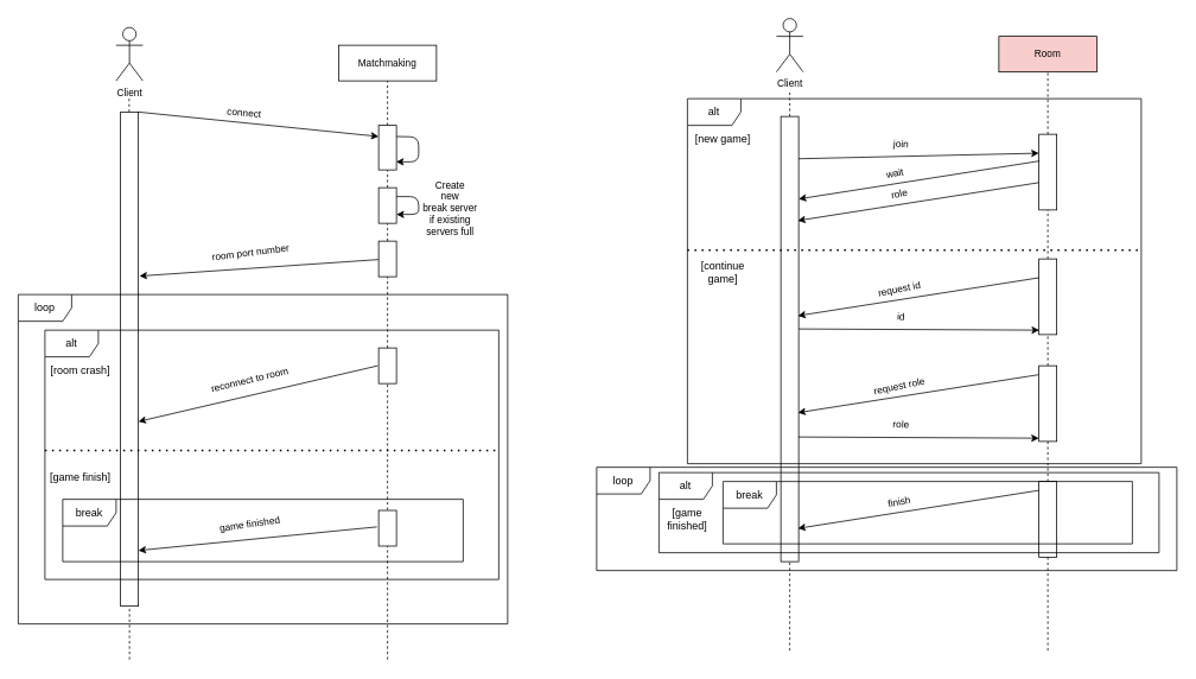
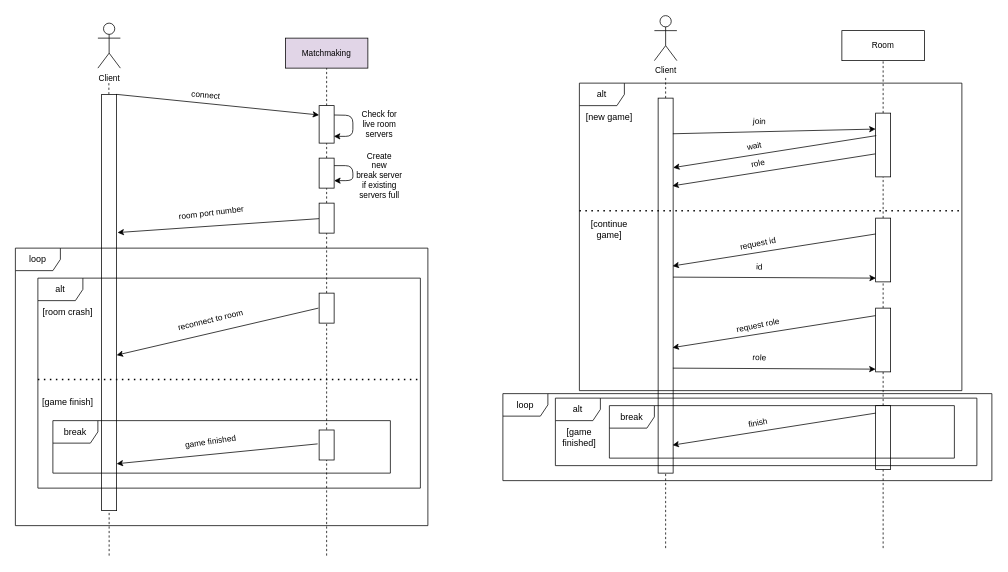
  <mxCell id="0" />
  <mxCell id="1" parent="0" />
  <mxCell id="2" value="" style="endArrow=none;html=1;strokeWidth=1;rounded=1;dashed=1;" edge="1" parent="1"><mxGeometry width="50" height="50" relative="1" as="geometry"><mxPoint x="887" y="730" as="sourcePoint" /><mxPoint x="887" y="100" as="targetPoint" /></mxGeometry></mxCell>
  <mxCell id="3" value="" style="endArrow=classic;html=1;rounded=1;fontSize=15;elbow=vertical;entryX=0;entryY=0.25;entryDx=0;entryDy=0;exitX=1;exitY=0;exitDx=0;exitDy=0;" parent="1" source="16" target="12" edge="1"><mxGeometry width="50" height="50" relative="1" as="geometry"><mxPoint x="210" y="120" as="sourcePoint" /><mxPoint x="390" y="95" as="targetPoint" /></mxGeometry></mxCell>
  <mxCell id="4" value="&lt;font style=&quot;font-size: 11px;&quot;&gt;connect&lt;br&gt;&lt;/font&gt;" style="edgeLabel;html=1;align=center;verticalAlign=middle;resizable=0;points=[];fontSize=15;rotation=5;" parent="3" vertex="1" connectable="0"><mxGeometry x="-0.268" relative="1" as="geometry"><mxPoint x="20" y="-12" as="offset" /></mxGeometry></mxCell>
  <mxCell id="5" value="Client" style="shape=umlActor;verticalLabelPosition=bottom;verticalAlign=top;html=1;fontSize=11;" parent="1" vertex="1"><mxGeometry x="130" y="30" width="30" height="60" as="geometry" /></mxCell>
  <mxCell id="6" value="" style="endArrow=none;dashed=1;html=1;rounded=1;fontSize=11;elbow=vertical;startArrow=none;" parent="1" source="16" edge="1"><mxGeometry width="50" height="50" relative="1" as="geometry"><mxPoint x="145" y="430" as="sourcePoint" /><mxPoint x="144.66" y="110" as="targetPoint" /></mxGeometry></mxCell>
- <mxCell id="7" value="Matchmaking" style="rounded=0;whiteSpace=wrap;html=1;fontSize=11;" parent="1" vertex="1"><mxGeometry x="380" y="50" width="110" height="40" as="geometry" /></mxCell>
+ <mxCell id="7" value="Matchmaking" style="rounded=0;whiteSpace=wrap;html=1;fontSize=11;fillColor=#e1d5e7;" parent="1" vertex="1"><mxGeometry x="380" y="50" width="110" height="40" as="geometry" /></mxCell>
  <mxCell id="8" value="" style="endArrow=none;dashed=1;html=1;rounded=1;fontSize=11;elbow=vertical;entryX=0.5;entryY=1;entryDx=0;entryDy=0;startArrow=none;" parent="1" source="12" target="7" edge="1"><mxGeometry width="50" height="50" relative="1" as="geometry"><mxPoint x="435" y="240" as="sourcePoint" /><mxPoint x="460" y="130" as="targetPoint" /></mxGeometry></mxCell>
  <mxCell id="9" value="" style="endArrow=classic;html=1;rounded=1;fontSize=11;elbow=vertical;exitX=1;exitY=0.25;exitDx=0;exitDy=0;entryX=0.981;entryY=0.819;entryDx=0;entryDy=0;entryPerimeter=0;" parent="1" source="12" target="12" edge="1"><mxGeometry width="50" height="50" relative="1" as="geometry"><mxPoint x="470" y="140" as="sourcePoint" /><mxPoint x="520" y="90" as="targetPoint" /><Array as="points"><mxPoint x="470" y="153" /><mxPoint x="470" y="181" /></Array></mxGeometry></mxCell>
+ <mxCell id="10" value="Check for &lt;br&gt;live room &lt;br&gt;servers" style="text;html=1;align=center;verticalAlign=middle;resizable=0;points=[];autosize=1;strokeColor=none;fillColor=none;fontSize=11;" parent="1" vertex="1"><mxGeometry x="470" y="140" width="70" height="50" as="geometry" /></mxCell>
  <mxCell id="11" value="" style="endArrow=none;dashed=1;html=1;rounded=1;fontSize=11;elbow=vertical;entryX=0.5;entryY=1;entryDx=0;entryDy=0;startArrow=none;" parent="1" source="14" target="12" edge="1"><mxGeometry width="50" height="50" relative="1" as="geometry"><mxPoint x="435" y="240" as="sourcePoint" /><mxPoint x="435" y="70" as="targetPoint" /></mxGeometry></mxCell>
  <mxCell id="12" value="" style="rounded=0;whiteSpace=wrap;html=1;fontSize=11;" parent="1" vertex="1"><mxGeometry x="425" y="140" width="20" height="50" as="geometry" /></mxCell>
  <mxCell id="13" value="" style="endArrow=none;dashed=1;html=1;rounded=1;fontSize=11;elbow=vertical;entryX=0.5;entryY=1;entryDx=0;entryDy=0;startArrow=none;" parent="1" source="22" target="14" edge="1"><mxGeometry width="50" height="50" relative="1" as="geometry"><mxPoint x="435" y="340" as="sourcePoint" /><mxPoint x="435" y="150" as="targetPoint" /></mxGeometry></mxCell>
  <mxCell id="14" value="" style="rounded=0;whiteSpace=wrap;html=1;fontSize=11;fillStyle=auto;fillColor=#FFFFFF;" parent="1" vertex="1"><mxGeometry x="425" y="210" width="20" height="40" as="geometry" /></mxCell>
  <mxCell id="15" value="" style="endArrow=none;dashed=1;html=1;rounded=1;fontSize=11;elbow=vertical;startArrow=none;" parent="1" target="16" edge="1"><mxGeometry width="50" height="50" relative="1" as="geometry"><mxPoint x="145" y="740" as="sourcePoint" /><mxPoint x="144.66" y="110" as="targetPoint" /></mxGeometry></mxCell>
  <mxCell id="16" value="" style="rounded=0;whiteSpace=wrap;html=1;fontSize=11;fillStyle=auto;fillColor=#FFFFFF;" parent="1" vertex="1"><mxGeometry x="135" y="125" width="20" height="555" as="geometry" /></mxCell>
  <mxCell id="17" value="" style="endArrow=classic;html=1;rounded=1;fontSize=11;elbow=vertical;exitX=1;exitY=0.25;exitDx=0;exitDy=0;entryX=1;entryY=0.75;entryDx=0;entryDy=0;" parent="1" source="14" target="14" edge="1"><mxGeometry width="50" height="50" relative="1" as="geometry"><mxPoint x="510" y="260" as="sourcePoint" /><mxPoint x="490" y="290" as="targetPoint" /><Array as="points"><mxPoint x="470" y="220" /><mxPoint x="470" y="240" /></Array></mxGeometry></mxCell>
  <mxCell id="18" value="Create &lt;br&gt;new &lt;br&gt;break server&lt;br&gt;if existing&lt;br&gt;servers full" style="text;html=1;align=center;verticalAlign=middle;resizable=0;points=[];autosize=1;strokeColor=none;fillColor=none;fontSize=11;" parent="1" vertex="1"><mxGeometry x="465" y="192.5" width="80" height="80" as="geometry" /></mxCell>
  <mxCell id="19" value="" style="endArrow=none;dashed=1;html=1;rounded=1;fontSize=11;elbow=vertical;entryX=0.5;entryY=1;entryDx=0;entryDy=0;startArrow=none;" parent="1" target="22" edge="1" source="34"><mxGeometry width="50" height="50" relative="1" as="geometry"><mxPoint x="435" y="510" as="sourcePoint" /><mxPoint x="435" y="240" as="targetPoint" /></mxGeometry></mxCell>
  <mxCell id="20" style="edgeStyle=none;rounded=1;orthogonalLoop=1;jettySize=auto;html=1;fontSize=11;elbow=vertical;entryX=1.059;entryY=0.332;entryDx=0;entryDy=0;entryPerimeter=0;" parent="1" source="22" target="16" edge="1"><mxGeometry relative="1" as="geometry"><mxPoint x="156" y="355" as="targetPoint" /></mxGeometry></mxCell>
  <mxCell id="21" value="room port number" style="edgeLabel;html=1;align=center;verticalAlign=middle;resizable=0;points=[];fontSize=11;rotation=-6.9;" parent="20" vertex="1" connectable="0"><mxGeometry x="0.08" y="-2" relative="1" as="geometry"><mxPoint x="1" y="-16" as="offset" /></mxGeometry></mxCell>
  <mxCell id="22" value="" style="rounded=0;whiteSpace=wrap;html=1;fontSize=11;fillStyle=auto;fillColor=#FFFFFF;" parent="1" vertex="1"><mxGeometry x="425" y="270" width="20" height="40" as="geometry" /></mxCell>
- <mxCell id="23" value="Room" style="rounded=0;whiteSpace=wrap;html=1;fontSize=11;fillColor=#f8cecc;" vertex="1" parent="1"><mxGeometry x="1122" y="40" width="110" height="40" as="geometry" /></mxCell>
+ <mxCell id="23" value="Room" style="rounded=0;whiteSpace=wrap;html=1;fontSize=11;" vertex="1" parent="1"><mxGeometry x="1122" y="40" width="110" height="40" as="geometry" /></mxCell>
  <mxCell id="24" value="" style="endArrow=none;dashed=1;html=1;rounded=1;fontSize=11;elbow=vertical;entryX=0.5;entryY=1;entryDx=0;entryDy=0;startArrow=none;" edge="1" parent="1" source="29" target="23"><mxGeometry width="50" height="50" relative="1" as="geometry"><mxPoint x="1177" y="300" as="sourcePoint" /><mxPoint x="1202" y="200" as="targetPoint" /></mxGeometry></mxCell>
  <mxCell id="25" value="" style="rounded=0;whiteSpace=wrap;html=1;fontSize=11;fillStyle=auto;fillColor=#FFFFFF;" vertex="1" parent="1"><mxGeometry x="877" y="130" width="20" height="500" as="geometry" /></mxCell>
  <mxCell id="26" value="" style="endArrow=none;dashed=1;html=1;rounded=1;fontSize=11;elbow=vertical;entryX=0.5;entryY=1;entryDx=0;entryDy=0;startArrow=none;" edge="1" parent="1" target="29" source="44"><mxGeometry width="50" height="50" relative="1" as="geometry"><mxPoint x="1177" y="470" as="sourcePoint" /><mxPoint x="1177" y="160" as="targetPoint" /></mxGeometry></mxCell>
  <mxCell id="27" style="edgeStyle=none;rounded=1;orthogonalLoop=1;jettySize=auto;html=1;fontSize=11;elbow=vertical;exitX=-0.009;exitY=0.639;exitDx=0;exitDy=0;exitPerimeter=0;" edge="1" parent="1" source="29"><mxGeometry relative="1" as="geometry"><mxPoint x="896" y="247" as="targetPoint" /></mxGeometry></mxCell>
  <mxCell id="28" value="role" style="edgeLabel;html=1;align=center;verticalAlign=middle;resizable=0;points=[];fontSize=11;rotation=-11.4;" vertex="1" connectable="0" parent="27"><mxGeometry x="0.162" y="-3" relative="1" as="geometry"><mxPoint y="-9" as="offset" /></mxGeometry></mxCell>
  <mxCell id="29" value="" style="rounded=0;whiteSpace=wrap;html=1;fontSize=11;fillStyle=auto;fillColor=#FFFFFF;" vertex="1" parent="1"><mxGeometry x="1167" y="150" width="20" height="85" as="geometry" /></mxCell>
  <mxCell id="30" value="" style="endArrow=classic;html=1;rounded=1;fontSize=11;elbow=vertical;exitX=0.983;exitY=0.095;exitDx=0;exitDy=0;entryX=0;entryY=0.25;entryDx=0;entryDy=0;exitPerimeter=0;" edge="1" parent="1" source="25" target="29"><mxGeometry width="50" height="50" relative="1" as="geometry"><mxPoint x="932" y="230" as="sourcePoint" /><mxPoint x="1012" y="260" as="targetPoint" /></mxGeometry></mxCell>
  <mxCell id="31" value="join" style="edgeLabel;html=1;align=center;verticalAlign=middle;resizable=0;points=[];fontSize=11;rotation=2.5;" vertex="1" connectable="0" parent="30"><mxGeometry x="-0.253" y="2" relative="1" as="geometry"><mxPoint x="14" y="-13" as="offset" /></mxGeometry></mxCell>
  <mxCell id="32" value="Client" style="shape=umlActor;verticalLabelPosition=bottom;verticalAlign=top;html=1;fontSize=11;" vertex="1" parent="1"><mxGeometry x="872" y="20" width="30" height="60" as="geometry" /></mxCell>
  <mxCell id="33" value="" style="endArrow=none;dashed=1;html=1;rounded=1;fontSize=11;elbow=vertical;entryX=0.5;entryY=1;entryDx=0;entryDy=0;startArrow=none;" edge="1" parent="1" target="34"><mxGeometry width="50" height="50" relative="1" as="geometry"><mxPoint x="435" y="740" as="sourcePoint" /><mxPoint x="435" y="310" as="targetPoint" /></mxGeometry></mxCell>
  <mxCell id="34" value="" style="rounded=0;whiteSpace=wrap;html=1;fontSize=11;fillStyle=auto;fillColor=#FFFFFF;" vertex="1" parent="1"><mxGeometry x="425" y="390" width="20" height="40" as="geometry" /></mxCell>
  <mxCell id="35" style="edgeStyle=none;rounded=1;orthogonalLoop=1;jettySize=auto;html=1;fontSize=11;elbow=vertical;" edge="1" parent="1"><mxGeometry relative="1" as="geometry"><mxPoint x="424" y="410" as="sourcePoint" /><mxPoint x="155" y="472.67" as="targetPoint" /></mxGeometry></mxCell>
  <mxCell id="36" value="reconnect to room" style="edgeLabel;html=1;align=center;verticalAlign=middle;resizable=0;points=[];fontSize=11;rotation=-13.4;" vertex="1" connectable="0" parent="35"><mxGeometry x="0.08" y="-2" relative="1" as="geometry"><mxPoint x="1" y="-16" as="offset" /></mxGeometry></mxCell>
  <mxCell id="37" value="" style="endArrow=none;dashed=1;html=1;rounded=1;fontSize=11;elbow=vertical;entryX=0.5;entryY=1;entryDx=0;entryDy=0;startArrow=none;" edge="1" parent="1" target="38"><mxGeometry width="50" height="50" relative="1" as="geometry"><mxPoint x="435" y="610" as="sourcePoint" /><mxPoint x="435" y="380" as="targetPoint" /></mxGeometry></mxCell>
  <mxCell id="38" value="" style="rounded=0;whiteSpace=wrap;html=1;fontSize=11;fillStyle=auto;fillColor=#FFFFFF;" vertex="1" parent="1"><mxGeometry x="425" y="572.5" width="20" height="40" as="geometry" /></mxCell>
  <mxCell id="39" style="edgeStyle=none;rounded=1;orthogonalLoop=1;jettySize=auto;html=1;fontSize=11;elbow=vertical;" edge="1" parent="1"><mxGeometry relative="1" as="geometry"><mxPoint x="423" y="591" as="sourcePoint" /><mxPoint x="155" y="617.5" as="targetPoint" /></mxGeometry></mxCell>
  <mxCell id="40" value="game finished" style="edgeLabel;html=1;align=center;verticalAlign=middle;resizable=0;points=[];fontSize=11;rotation=-8.2;" vertex="1" connectable="0" parent="39"><mxGeometry x="0.08" y="-2" relative="1" as="geometry"><mxPoint x="1" y="-16" as="offset" /></mxGeometry></mxCell>
  <mxCell id="41" style="edgeStyle=none;rounded=1;orthogonalLoop=1;jettySize=auto;html=1;fontSize=11;elbow=vertical;exitX=-0.009;exitY=0.639;exitDx=0;exitDy=0;exitPerimeter=0;" edge="1" parent="1"><mxGeometry relative="1" as="geometry"><mxPoint x="1167.82" y="180.005" as="sourcePoint" /><mxPoint x="897" y="222.69" as="targetPoint" /></mxGeometry></mxCell>
  <mxCell id="42" value="wait" style="edgeLabel;html=1;align=center;verticalAlign=middle;resizable=0;points=[];fontSize=11;rotation=-10;" vertex="1" connectable="0" parent="41"><mxGeometry x="0.162" y="-3" relative="1" as="geometry"><mxPoint x="-6" y="-8" as="offset" /></mxGeometry></mxCell>
  <mxCell id="43" value="" style="endArrow=none;dashed=1;html=1;rounded=1;fontSize=11;elbow=vertical;entryX=0.5;entryY=1;entryDx=0;entryDy=0;startArrow=none;" edge="1" parent="1" source="50" target="44"><mxGeometry width="50" height="50" relative="1" as="geometry"><mxPoint x="1177" y="570" as="sourcePoint" /><mxPoint x="1177" y="235" as="targetPoint" /></mxGeometry></mxCell>
  <mxCell id="44" value="" style="rounded=0;whiteSpace=wrap;html=1;fontSize=11;fillStyle=auto;fillColor=#FFFFFF;" vertex="1" parent="1"><mxGeometry x="1167" y="290" width="20" height="85" as="geometry" /></mxCell>
  <mxCell id="45" style="edgeStyle=none;rounded=1;orthogonalLoop=1;jettySize=auto;html=1;fontSize=11;elbow=vertical;exitX=-0.009;exitY=0.639;exitDx=0;exitDy=0;exitPerimeter=0;" edge="1" parent="1"><mxGeometry relative="1" as="geometry"><mxPoint x="1167" y="311.155" as="sourcePoint" /><mxPoint x="896.18" y="353.84" as="targetPoint" /></mxGeometry></mxCell>
  <mxCell id="46" value="request id" style="edgeLabel;html=1;align=center;verticalAlign=middle;resizable=0;points=[];fontSize=11;rotation=-11.4;" vertex="1" connectable="0" parent="45"><mxGeometry x="0.162" y="-3" relative="1" as="geometry"><mxPoint y="-9" as="offset" /></mxGeometry></mxCell>
  <mxCell id="47" style="edgeStyle=none;rounded=1;orthogonalLoop=1;jettySize=auto;html=1;fontSize=11;elbow=vertical;exitX=-0.009;exitY=0.639;exitDx=0;exitDy=0;exitPerimeter=0;" edge="1" parent="1"><mxGeometry relative="1" as="geometry"><mxPoint x="1167" y="419.995" as="sourcePoint" /><mxPoint x="896.18" y="462.68" as="targetPoint" /></mxGeometry></mxCell>
  <mxCell id="48" value="request role" style="edgeLabel;html=1;align=center;verticalAlign=middle;resizable=0;points=[];fontSize=11;rotation=-11.4;" vertex="1" connectable="0" parent="47"><mxGeometry x="0.162" y="-3" relative="1" as="geometry"><mxPoint y="-9" as="offset" /></mxGeometry></mxCell>
  <mxCell id="49" value="" style="endArrow=none;dashed=1;html=1;rounded=1;fontSize=11;elbow=vertical;entryX=0.5;entryY=1;entryDx=0;entryDy=0;startArrow=none;" edge="1" parent="1" source="59" target="50"><mxGeometry width="50" height="50" relative="1" as="geometry"><mxPoint x="1177" y="730.727" as="sourcePoint" /><mxPoint x="1177" y="375" as="targetPoint" /></mxGeometry></mxCell>
  <mxCell id="50" value="" style="rounded=0;whiteSpace=wrap;html=1;fontSize=11;fillStyle=auto;fillColor=#FFFFFF;" vertex="1" parent="1"><mxGeometry x="1167" y="410" width="20" height="85" as="geometry" /></mxCell>
  <mxCell id="51" value="" style="endArrow=classic;html=1;rounded=1;fontSize=11;elbow=vertical;exitX=0.983;exitY=0.095;exitDx=0;exitDy=0;entryX=0;entryY=0.25;entryDx=0;entryDy=0;exitPerimeter=0;" edge="1" parent="1"><mxGeometry width="50" height="50" relative="1" as="geometry"><mxPoint x="897" y="368.65" as="sourcePoint" /><mxPoint x="1167.34" y="370" as="targetPoint" /></mxGeometry></mxCell>
  <mxCell id="52" value="id" style="edgeLabel;html=1;align=center;verticalAlign=middle;resizable=0;points=[];fontSize=11;rotation=2.5;" vertex="1" connectable="0" parent="51"><mxGeometry x="-0.253" y="2" relative="1" as="geometry"><mxPoint x="14" y="-13" as="offset" /></mxGeometry></mxCell>
  <mxCell id="53" value="" style="endArrow=classic;html=1;rounded=1;fontSize=11;elbow=vertical;exitX=0.983;exitY=0.095;exitDx=0;exitDy=0;entryX=0;entryY=0.25;entryDx=0;entryDy=0;exitPerimeter=0;" edge="1" parent="1"><mxGeometry width="50" height="50" relative="1" as="geometry"><mxPoint x="896.66" y="490" as="sourcePoint" /><mxPoint x="1167" y="491.35" as="targetPoint" /></mxGeometry></mxCell>
  <mxCell id="54" value="role" style="edgeLabel;html=1;align=center;verticalAlign=middle;resizable=0;points=[];fontSize=11;rotation=2.5;" vertex="1" connectable="0" parent="53"><mxGeometry x="-0.253" y="2" relative="1" as="geometry"><mxPoint x="14" y="-13" as="offset" /></mxGeometry></mxCell>
  <mxCell id="55" value="" style="endArrow=none;dashed=1;html=1;dashPattern=1 3;strokeWidth=2;rounded=1;" edge="1" parent="1"><mxGeometry width="50" height="50" relative="1" as="geometry"><mxPoint x="772" y="280" as="sourcePoint" /><mxPoint x="1282" y="280" as="targetPoint" /></mxGeometry></mxCell>
  <mxCell id="56" value="[new game]" style="text;html=1;strokeColor=none;fillColor=none;align=center;verticalAlign=middle;whiteSpace=wrap;rounded=0;" vertex="1" parent="1"><mxGeometry x="772" y="140" width="80" height="30" as="geometry" /></mxCell>
  <mxCell id="57" value="[continue game]" style="text;html=1;strokeColor=none;fillColor=none;align=center;verticalAlign=middle;whiteSpace=wrap;rounded=0;" vertex="1" parent="1"><mxGeometry x="772" y="290" width="80" height="30" as="geometry" /></mxCell>
  <mxCell id="58" value="" style="endArrow=none;dashed=1;html=1;rounded=1;fontSize=11;elbow=vertical;entryX=0.5;entryY=1;entryDx=0;entryDy=0;startArrow=none;" edge="1" parent="1" target="59"><mxGeometry width="50" height="50" relative="1" as="geometry"><mxPoint x="1177" y="730" as="sourcePoint" /><mxPoint x="1177" y="495" as="targetPoint" /></mxGeometry></mxCell>
  <mxCell id="59" value="" style="rounded=0;whiteSpace=wrap;html=1;fontSize=11;fillStyle=auto;fillColor=#FFFFFF;" vertex="1" parent="1"><mxGeometry x="1167" y="540" width="20" height="85" as="geometry" /></mxCell>
  <mxCell id="60" style="edgeStyle=none;rounded=1;orthogonalLoop=1;jettySize=auto;html=1;fontSize=11;elbow=vertical;exitX=-0.009;exitY=0.639;exitDx=0;exitDy=0;exitPerimeter=0;" edge="1" parent="1"><mxGeometry relative="1" as="geometry"><mxPoint x="1167" y="549.995" as="sourcePoint" /><mxPoint x="896.18" y="592.68" as="targetPoint" /></mxGeometry></mxCell>
  <mxCell id="61" value="finish" style="edgeLabel;html=1;align=center;verticalAlign=middle;resizable=0;points=[];fontSize=11;rotation=-11.4;" vertex="1" connectable="0" parent="60"><mxGeometry x="0.162" y="-3" relative="1" as="geometry"><mxPoint y="-9" as="offset" /></mxGeometry></mxCell>
  <mxCell id="62" value="" style="endArrow=none;dashed=1;html=1;dashPattern=1 3;strokeWidth=2;rounded=1;" edge="1" parent="1"><mxGeometry width="50" height="50" relative="1" as="geometry"><mxPoint x="50" y="505" as="sourcePoint" /><mxPoint x="560" y="505" as="targetPoint" /></mxGeometry></mxCell>
  <mxCell id="63" value="[room crash]" style="text;html=1;strokeColor=none;fillColor=none;align=center;verticalAlign=middle;whiteSpace=wrap;rounded=0;" vertex="1" parent="1"><mxGeometry x="50" y="400" width="80" height="30" as="geometry" /></mxCell>
  <mxCell id="64" value="[game finish]" style="text;html=1;strokeColor=none;fillColor=none;align=center;verticalAlign=middle;whiteSpace=wrap;rounded=0;" vertex="1" parent="1"><mxGeometry x="50" y="520" width="80" height="30" as="geometry" /></mxCell>
  <mxCell id="65" value="break" style="shape=umlFrame;whiteSpace=wrap;html=1;" vertex="1" parent="1"><mxGeometry x="70" y="560" width="450" height="70" as="geometry" /></mxCell>
  <mxCell id="66" value="alt" style="shape=umlFrame;whiteSpace=wrap;html=1;" vertex="1" parent="1"><mxGeometry x="50" y="370" width="510" height="280" as="geometry" /></mxCell>
  <mxCell id="67" value="loop" style="shape=umlFrame;whiteSpace=wrap;html=1;" vertex="1" parent="1"><mxGeometry x="20" y="330" width="550" height="370" as="geometry" /></mxCell>
  <mxCell id="68" value="alt" style="shape=umlFrame;whiteSpace=wrap;html=1;" vertex="1" parent="1"><mxGeometry x="740" y="530" width="562" height="90" as="geometry" /></mxCell>
  <mxCell id="69" value="[game finished]" style="text;html=1;strokeColor=none;fillColor=none;align=center;verticalAlign=middle;whiteSpace=wrap;rounded=0;" vertex="1" parent="1"><mxGeometry x="732" y="567" width="80" height="30" as="geometry" /></mxCell>
  <mxCell id="70" value="break" style="shape=umlFrame;whiteSpace=wrap;html=1;" vertex="1" parent="1"><mxGeometry x="812" y="540" width="460" height="70" as="geometry" /></mxCell>
  <mxCell id="71" value="loop" style="shape=umlFrame;whiteSpace=wrap;html=1;" vertex="1" parent="1"><mxGeometry x="670" y="524" width="652" height="116" as="geometry" /></mxCell>
  <mxCell id="72" value="alt" style="shape=umlFrame;whiteSpace=wrap;html=1;" vertex="1" parent="1"><mxGeometry x="772" y="110" width="510" height="410" as="geometry" /></mxCell>
